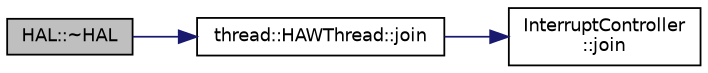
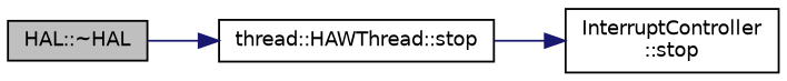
  digraph {
    rankdir=LR
    node [color=black fillcolor=white fontname=Helvetica fontsize=10 shape=record style=filled]
    edge [color=midnightblue fontname=Helvetica fontsize=10 labelfontname=Helvetica labelfontsize=10 style=solid]
    n1 [fillcolor=grey75 fontcolor=black height=0.2 label="HAL::~HAL" width=0.4]
-   n2 [height=0.2 label="thread::HAWThread::join" width=0.4]
-   n3 [height=0.2 label="InterruptController\l::join" width=0.4]
+   n2 [height=0.2 label="thread::HAWThread::stop" width=0.4]
+   n3 [height=0.2 label="InterruptController\l::stop" width=0.4]
    n1 -> n2
    n2 -> n3
  }
